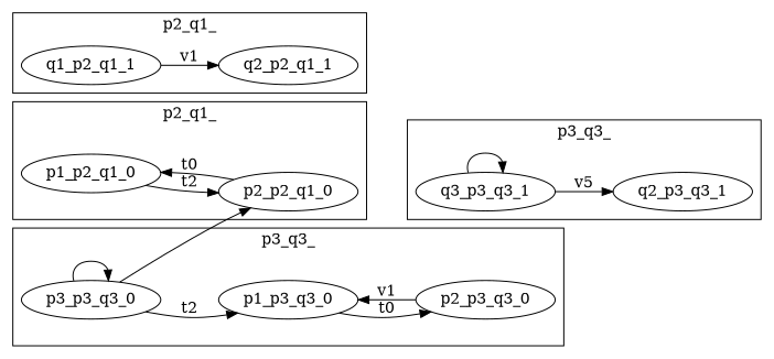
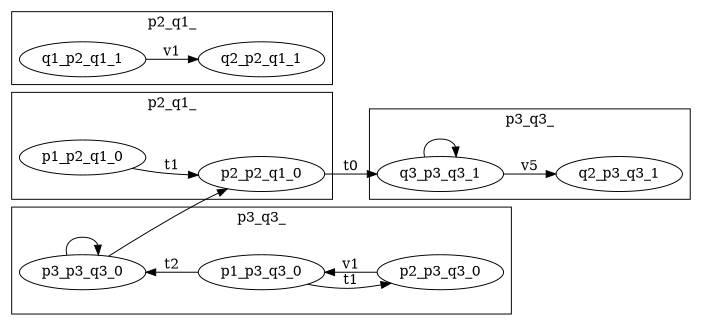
  digraph {
    compound=true
    fontname="DejaVu Serif"
    rankdir=LR
    node [fontname="DejaVu Serif"]
    edge [fontname="DejaVu Serif"]
    p1_p2_q1_0
    p2_p2_q1_0
    p3_p3_q3_0
    p1_p3_q3_0
    p2_p3_q3_0
    q1_p2_q1_1
    q2_p2_q1_1
    q3_p3_q3_1
    q2_p3_q3_1
    subgraph cluster_1 {
      label=p2_q1_
      p1_p2_q1_0
      p2_p2_q1_0
    }
    subgraph cluster_2 {
      label=p3_q3_
      p3_p3_q3_0
      p1_p3_q3_0
      p2_p3_q3_0
    }
    subgraph cluster_3 {
      label=p2_q1_
      q1_p2_q1_1
      q2_p2_q1_1
    }
    subgraph cluster_4 {
      label=p3_q3_
      q3_p3_q3_1
      q2_p3_q3_1
    }
-   p1_p2_q1_0 -> p2_p2_q1_0 [label=t2]
-   p2_p2_q1_0 -> p1_p2_q1_0 [label=t0]
+   p1_p2_q1_0 -> p2_p2_q1_0 [label=t1]
+   p2_p2_q1_0 -> q3_p3_q3_1 [label=t0]
    p3_p3_q3_0 -> p2_p2_q1_0
    p3_p3_q3_0 -> p3_p3_q3_0
-   p3_p3_q3_0 -> p1_p3_q3_0 [label=t2]
-   p1_p3_q3_0 -> p2_p3_q3_0 [label=t0]
+   p1_p3_q3_0 -> p3_p3_q3_0 [label=t2]
+   p1_p3_q3_0 -> p2_p3_q3_0 [label=t1]
    p2_p3_q3_0 -> p1_p3_q3_0 [label=v1]
    q1_p2_q1_1 -> q2_p2_q1_1 [label=v1]
    q3_p3_q3_1 -> q3_p3_q3_1
    q3_p3_q3_1 -> q2_p3_q3_1 [label=v5]
  }
